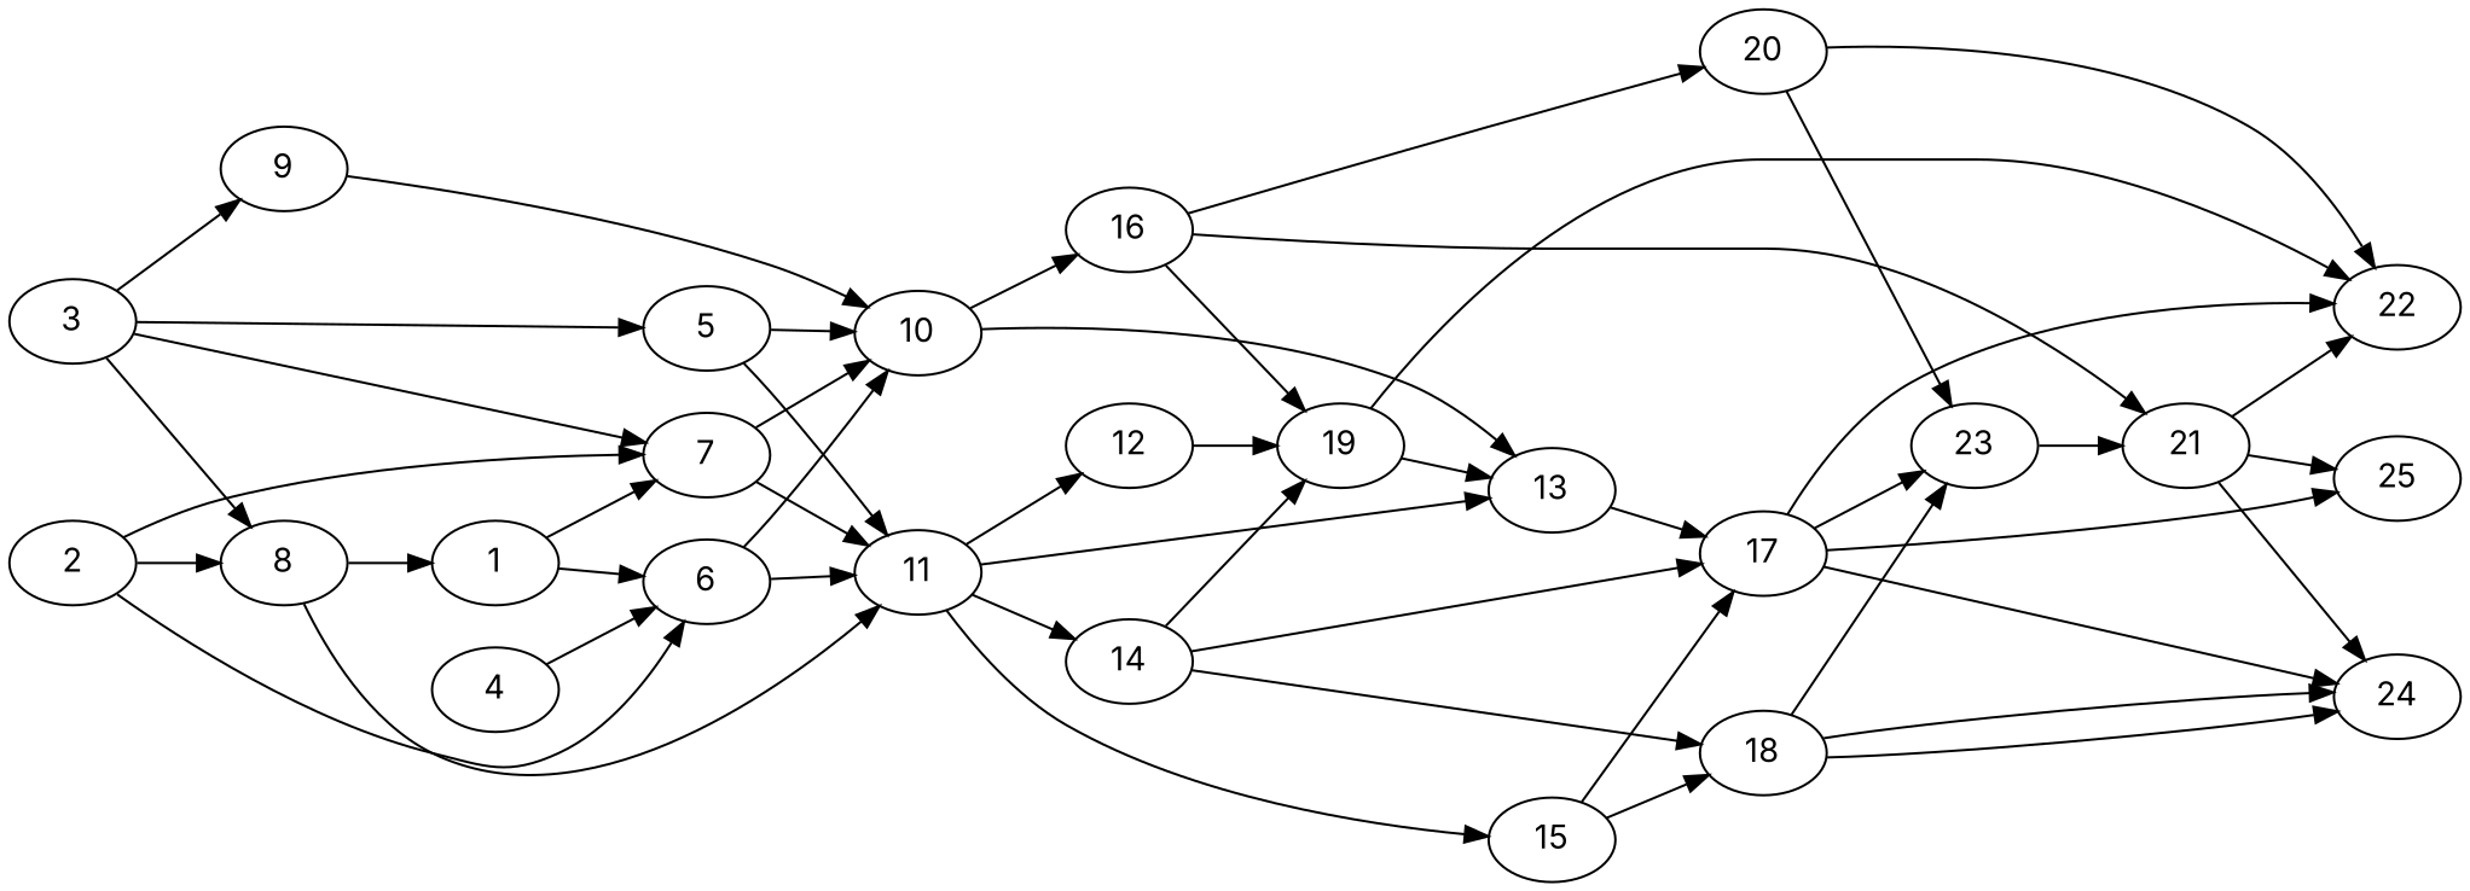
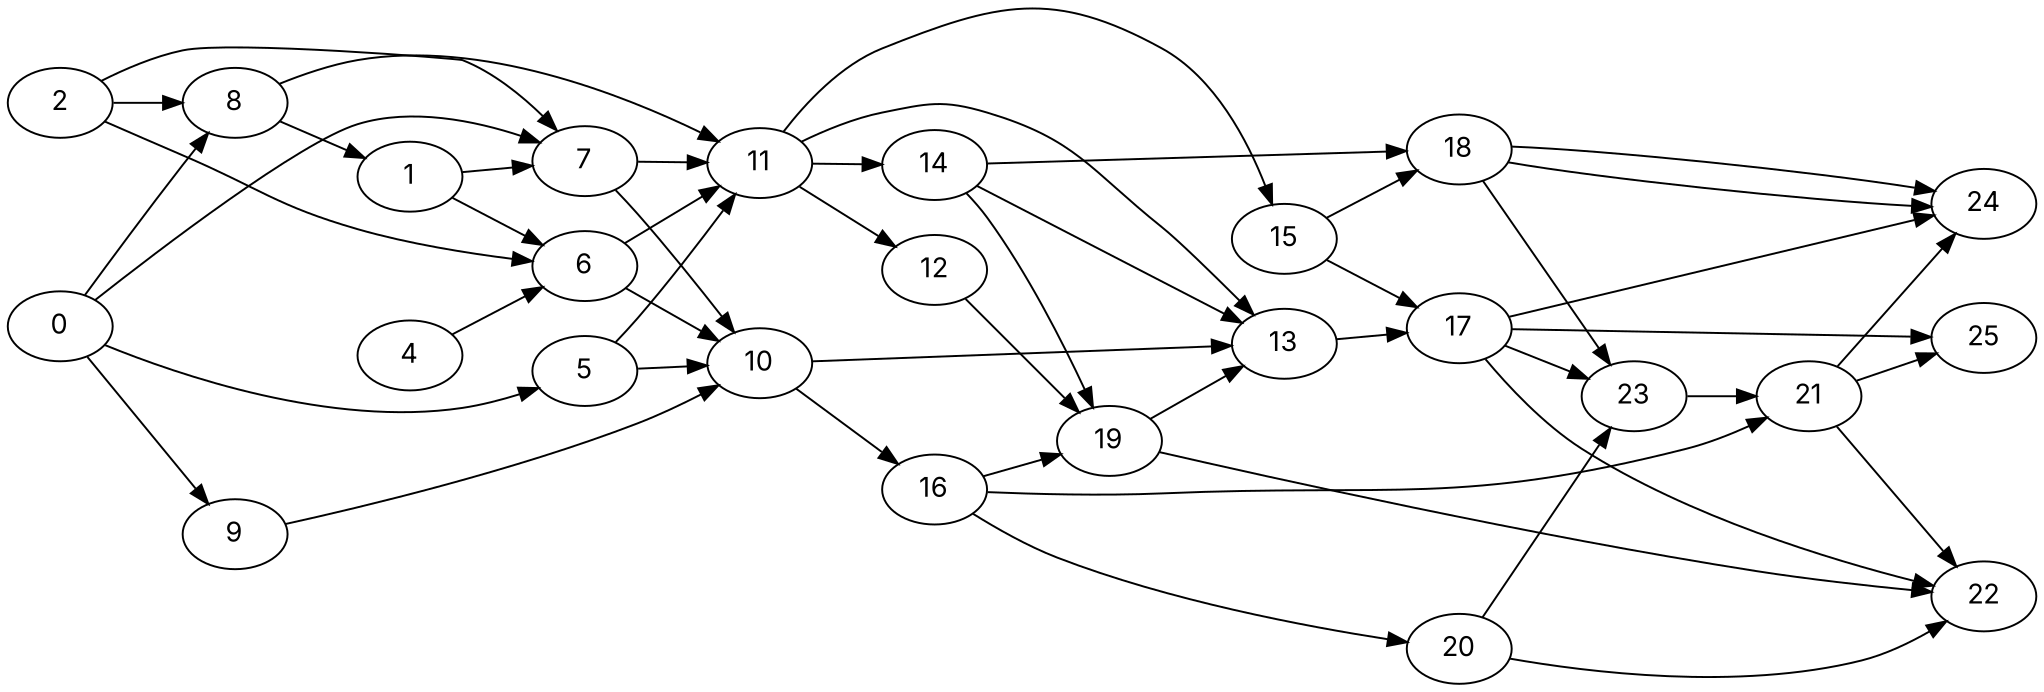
  digraph {
    fontname=Inter
    rankdir=LR
    node [alpha=0.12 fontname=Inter]
    edge [fontname=Inter]
    1 [alpha=0.14 expect_size=44814336]
    6 [expect_size=38266880]
    7 [alpha=0.16 expect_size=7513088]
    10 [alpha=0.03 expect_size=44588032]
    11 [alpha=0.04 expect_size=38976512]
    8 [expect_size=41731072]
    13 [alpha=0.03 expect_size=30094336]
    16 [alpha=0.01 expect_size=8078336]
    12 [alpha=0.02 expect_size=25248768]
    14 [alpha=0.03 expect_size=8994816]
    15 [alpha=0.11 expect_size=20738048]
    2 [alpha=0.02 expect_size=42586112]
-   3 [alpha=0.11 expect_size=28414976]
+   3 [alpha=0.11 expect_size=28414976 label=0]
    5 [alpha=0.15 expect_size=24019968]
    9 [alpha=0.08 expect_size=34508800]
    4 [alpha=0.05 expect_size=25918464]
    17 [expect_size=36837376]
    19 [alpha=0.20 expect_size=6820864]
    20 [alpha=0.06 expect_size=24912896]
    21 [alpha=0.08 expect_size=31978496]
    18 [alpha=0.10 expect_size=26591232]
    22 [alpha=0.06 expect_size=40273920]
    23 [alpha=0.15 expect_size=44444672]
    24 [alpha=0.11 expect_size=51545088]
    25 [alpha=0.16 expect_size=11215872]
    1 -> 6
    1 -> 7
    6 -> 10
    6 -> 11
    7 -> 10
    7 -> 11
    10 -> 13
    10 -> 16
    11 -> 13
    11 -> 12
    11 -> 14
    11 -> 15
    8 -> 1
    8 -> 11
    13 -> 17
    16 -> 19
    16 -> 20
    16 -> 21
    12 -> 19
-   14 -> 17
+   14 -> 13
    14 -> 19
    14 -> 18
    15 -> 17
    15 -> 18
    2 -> 6
    2 -> 7
    2 -> 8
    3 -> 7
    3 -> 8
    3 -> 5
    3 -> 9
    5 -> 10
    5 -> 11
    9 -> 10
    4 -> 6
    17 -> 22
    17 -> 23
    17 -> 24
    17 -> 25
    19 -> 13
    19 -> 22
    20 -> 22
    20 -> 23
    21 -> 22
    21 -> 24
    21 -> 25
    18 -> 23
    18 -> 24
    18 -> 24
    23 -> 21
  }
